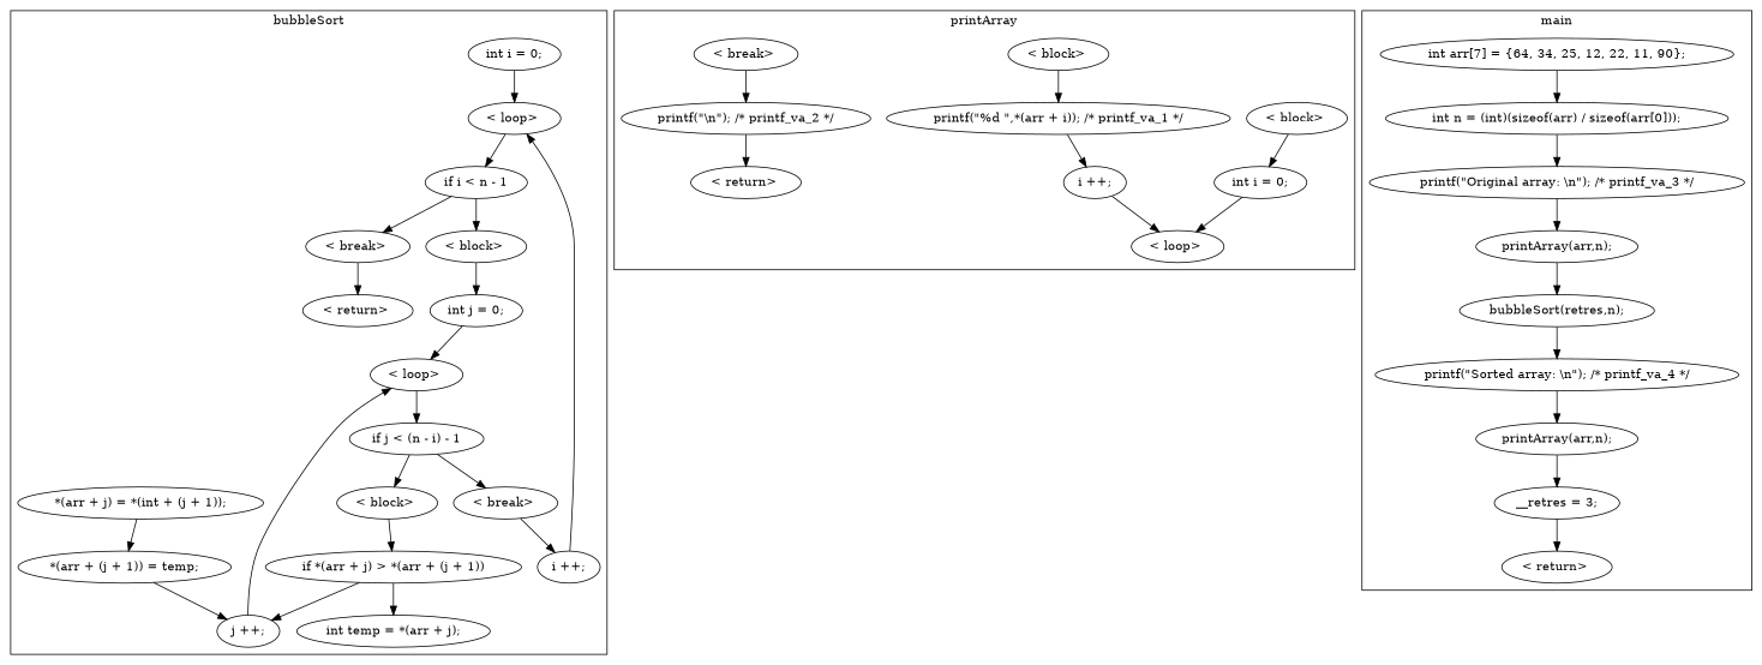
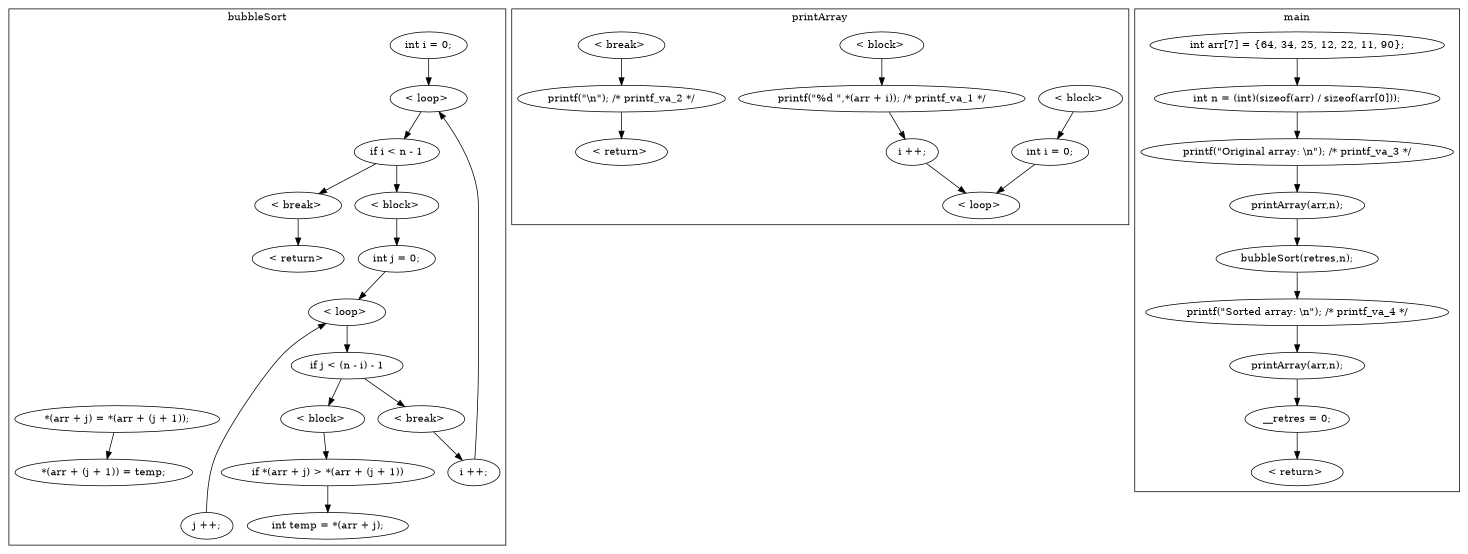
  digraph {
    n1 [label="int i = 0;"]
    n2 [label="< loop> "]
    n3 [label="if i < n - 1"]
    n4 [label="< block> "]
    n5 [label="< break> "]
    n6 [label="int j = 0;"]
    n7 [label="< return> "]
    n8 [label="< loop> "]
    n9 [label="if j < (n - i) - 1"]
    n10 [label="< block> "]
    n11 [label="< break> "]
    n12 [label="if *(arr + j) > *(arr + (j + 1))"]
    n13 [label="i ++;"]
    n14 [label="int temp = *(arr + j);"]
    n15 [label="j ++;"]
-   n16 [label="*(arr + j) = *(int + (j + 1));"]
+   n16 [label="*(arr + j) = *(arr + (j + 1));"]
    n17 [label="*(arr + (j + 1)) = temp;"]
    n18 [label="< block> "]
    n19 [label="int i = 0;"]
    n20 [label="< loop> "]
    n21 [label="< block> "]
    n22 [label="< break> "]
    n23 [label="printf(\"%d \",*(arr + i)); /* printf_va_1 */"]
    n24 [label="printf(\"\\n\"); /* printf_va_2 */"]
    n25 [label="< return> "]
    n26 [label="i ++;"]
    n27 [label="int arr[7] = {64, 34, 25, 12, 22, 11, 90};"]
    n28 [label="int n = (int)(sizeof(arr) / sizeof(arr[0]));"]
    n29 [label="printf(\"Original array: \\n\"); /* printf_va_3 */"]
    n30 [label="printArray(arr,n);"]
    n31 [label="bubbleSort(retres,n);"]
    n32 [label="printf(\"Sorted array: \\n\"); /* printf_va_4 */"]
    n33 [label="printArray(arr,n);"]
-   n34 [label="__retres = 3;"]
+   n34 [label="__retres = 0;"]
    n35 [label="< return> "]
    subgraph cluster_1 {
      label=bubbleSort
      n1
      n2
      n3
      n4
      n5
      n6
      n7
      n8
      n9
      n10
      n11
      n12
      n13
      n14
      n15
      n16
      n17
    }
    subgraph cluster_2 {
      label=printArray
      n18
      n19
      n20
      n21
      n22
      n23
      n24
      n25
      n26
    }
    subgraph cluster_3 {
      label=main
      n27
      n28
      n29
      n30
      n31
      n32
      n33
      n34
      n35
    }
    n1 -> n2
    n2 -> n3
    n3 -> n4
    n3 -> n5
    n4 -> n6
    n5 -> n7
    n6 -> n8
    n8 -> n9
    n9 -> n10
    n9 -> n11
    n10 -> n12
    n11 -> n13
    n12 -> n14
-   n12 -> n15
    n13 -> n2
    n15 -> n8
    n16 -> n17
-   n17 -> n15
    n18 -> n19
    n19 -> n20
    n21 -> n23
    n22 -> n24
    n23 -> n26
    n24 -> n25
    n26 -> n20
    n27 -> n28
    n28 -> n29
    n29 -> n30
    n30 -> n31
    n31 -> n32
    n32 -> n33
    n33 -> n34
    n34 -> n35
  }
